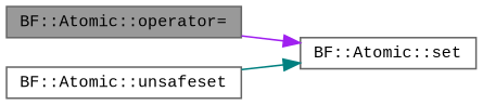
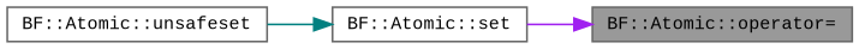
  digraph {
    fontname="Liberation Mono"
    rankdir=LR
    node [color=grey40 fillcolor=white fontname="Liberation Mono" fontsize=10 shape=box style=filled]
    edge [fontname="Liberation Mono" fontsize=10 labelfontname=Helvetica labelfontsize=10 style=solid]
    n1 [color=gray40 fillcolor=grey60 fontcolor=black height=0.2 label="BF::Atomic::operator=" width=0.4]
    n2 [height=0.2 label="BF::Atomic::set" width=0.4]
    n3 [height=0.2 label="BF::Atomic::unsafeset" width=0.4]
-   n1 -> n2 [color=purple]
+   n2 -> n1 [color=purple]
    n3 -> n2 [color=teal]
  }
